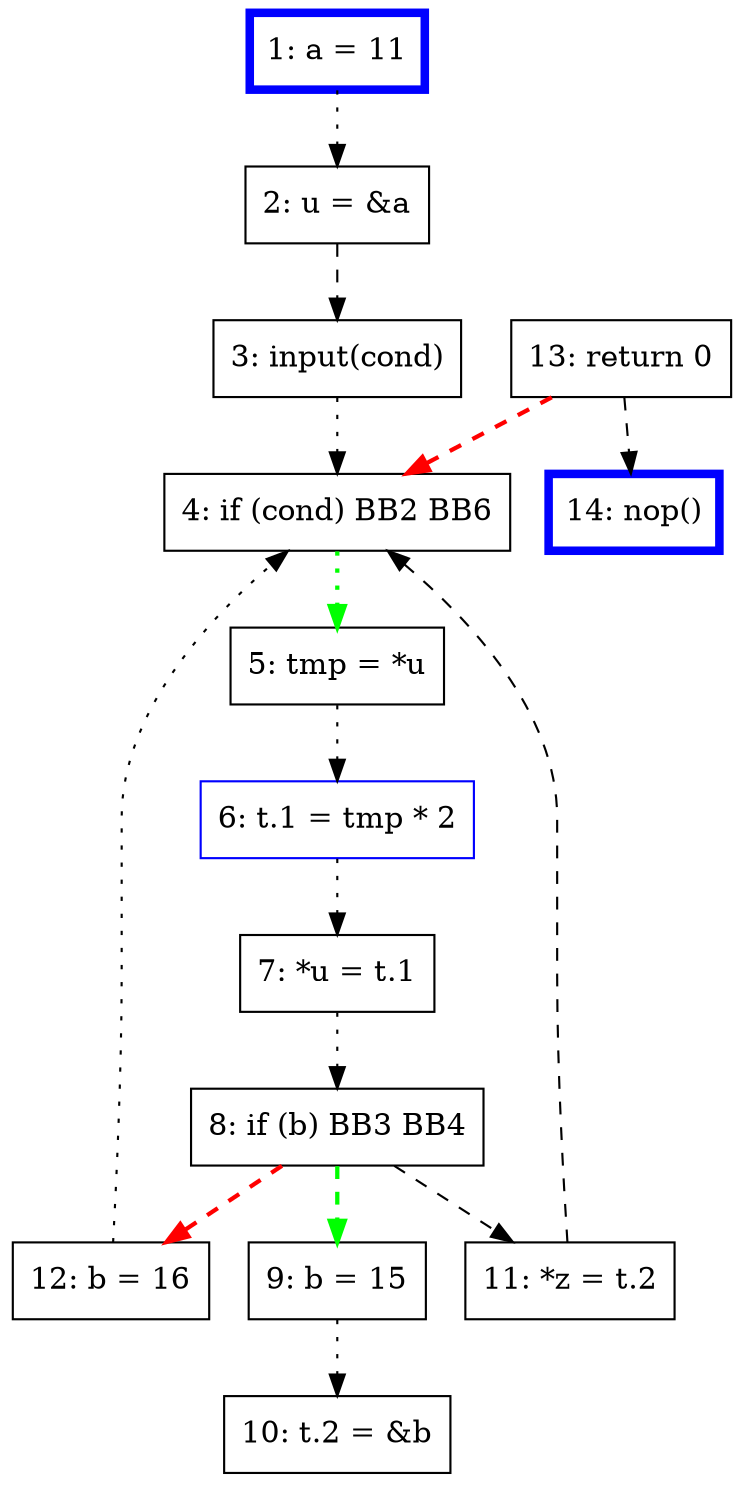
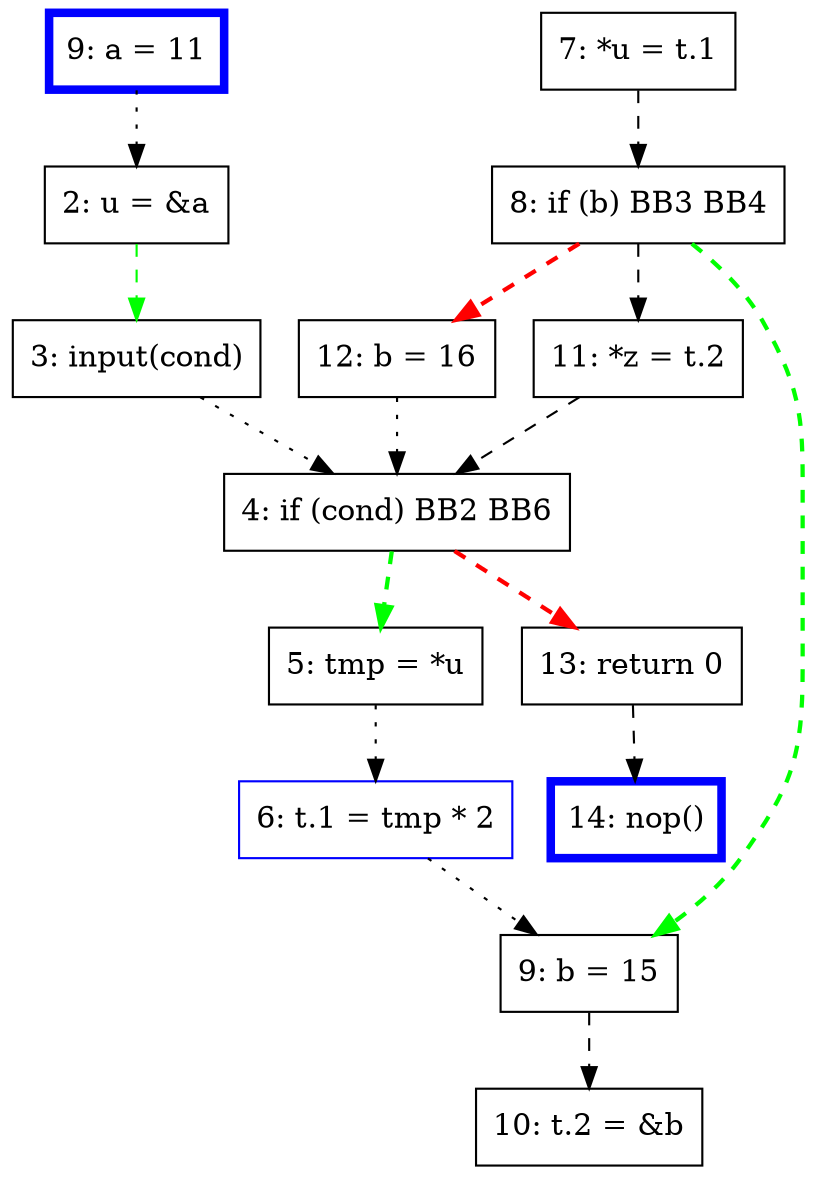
  digraph {
    node [shape=box]
    edge [style=dashed]
-   n1 [color=blue label="1: a = 11" penwidth=4]
+   n1 [color=blue label="9: a = 11" penwidth=4]
    n2 [label="2: u = &a"]
    n3 [label="3: input(cond)"]
    n4 [label="4: if (cond) BB2 BB6"]
    n5 [label="5: tmp = *u"]
    n6 [label="13: return 0"]
    n7 [color=blue label="6: t.1 = tmp * 2"]
    n8 [color=blue label="14: nop()" penwidth=4]
    n9 [label="7: *u = t.1"]
    n10 [label="8: if (b) BB3 BB4"]
    n11 [label="9: b = 15"]
    n12 [label="12: b = 16"]
    n13 [label="11: *z = t.2"]
    n14 [label="10: t.2 = &b"]
    n1 -> n2 [style=dotted]
-   n2 -> n3
+   n2 -> n3 [color=green]
    n3 -> n4 [style=dotted]
-   n4 -> n5 [color=green penwidth=2 style=dotted]
-   n6 -> n4 [color=red penwidth=2]
+   n4 -> n5 [color=green penwidth=2]
+   n4 -> n6 [color=red penwidth=2]
    n5 -> n7 [style=dotted]
    n6 -> n8
-   n7 -> n9 [style=dotted]
-   n9 -> n10 [style=dotted]
+   n7 -> n11 [style=dotted]
+   n9 -> n10
    n10 -> n11 [color=green penwidth=2]
    n10 -> n12 [color=red penwidth=2]
    n10 -> n13
-   n11 -> n14 [style=dotted]
+   n11 -> n14
    n12 -> n4 [style=dotted]
    n13 -> n4
  }
